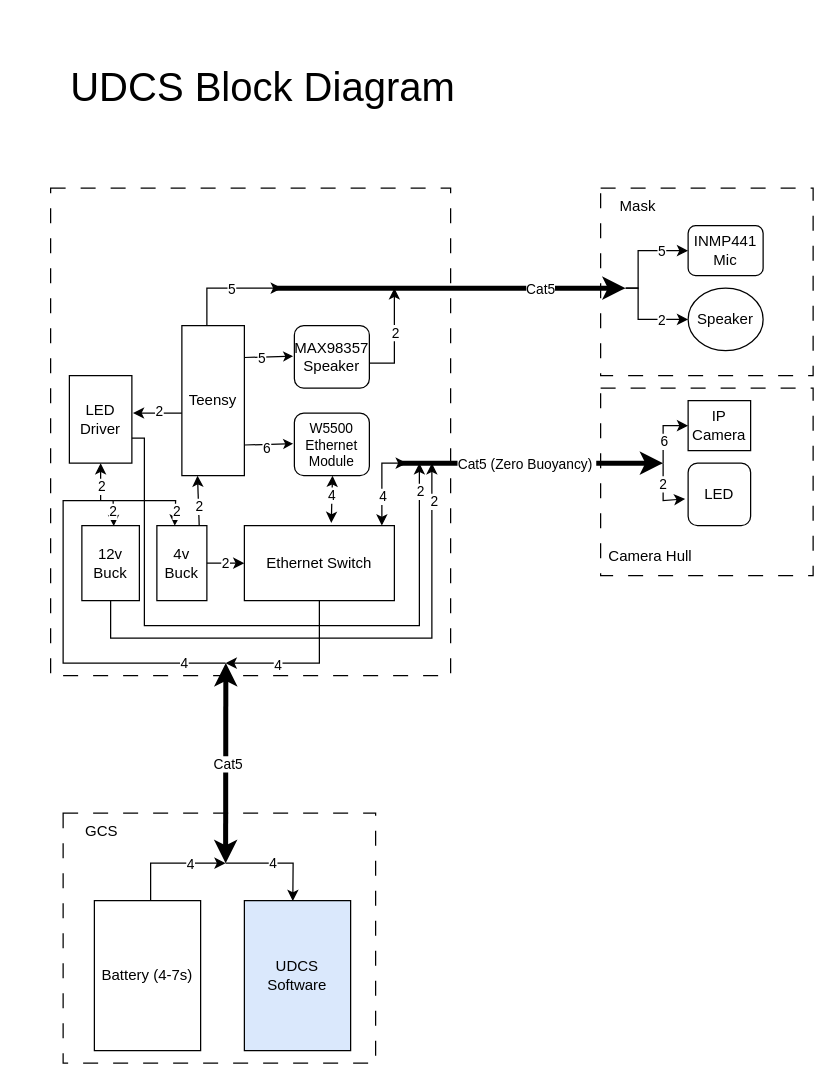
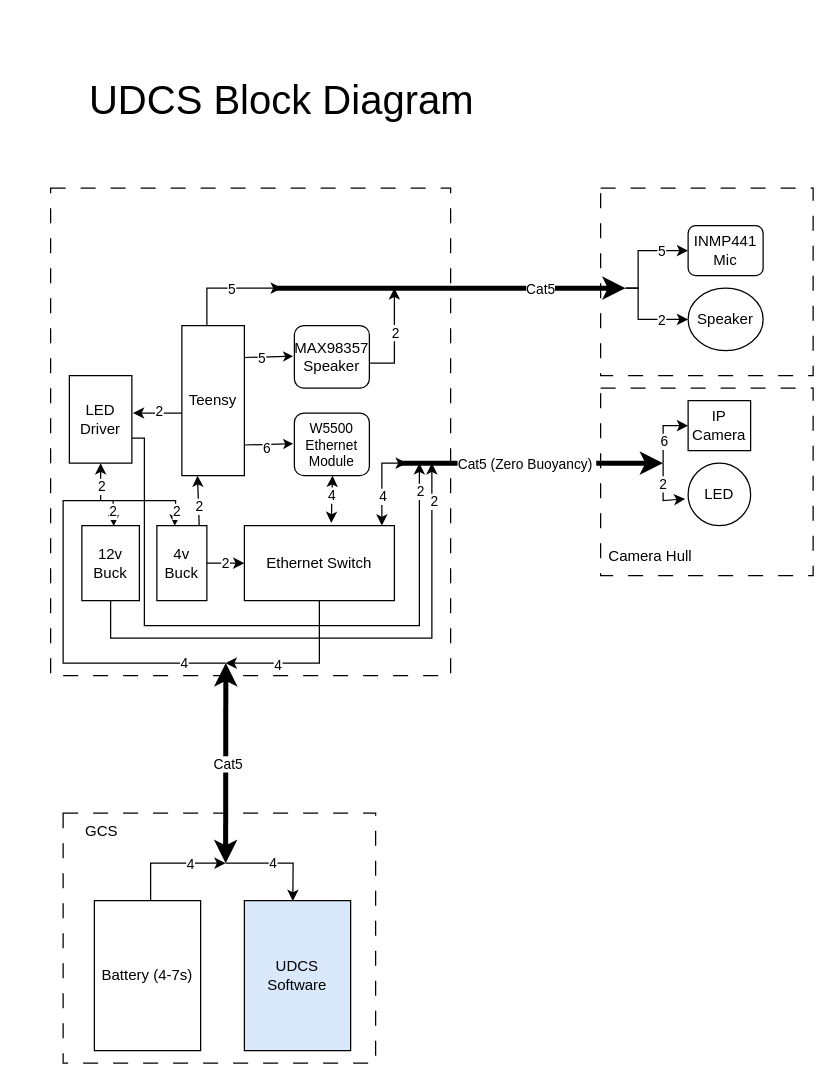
  <mxCell id="0" />
  <mxCell id="1" parent="0" />
  <mxCell id="2" value="" style="rounded=0;whiteSpace=wrap;html=1;fillColor=none;dashed=1;dashPattern=12 12;" vertex="1" parent="1"><mxGeometry x="40" y="150" width="320" height="390" as="geometry" /></mxCell>
  <mxCell id="3" value="Teensy" style="rounded=0;whiteSpace=wrap;html=1;" vertex="1" parent="1"><mxGeometry x="145" y="260" width="50" height="120" as="geometry" /></mxCell>
  <mxCell id="4" value="INMP441&lt;div&gt;Mic&lt;/div&gt;" style="rounded=1;whiteSpace=wrap;html=1;" vertex="1" parent="1"><mxGeometry x="550" y="180" width="60" height="40" as="geometry" /></mxCell>
  <mxCell id="5" value="MAX98357&lt;div&gt;Speaker&lt;/div&gt;" style="rounded=1;whiteSpace=wrap;html=1;" vertex="1" parent="1"><mxGeometry x="235" y="260" width="60" height="50" as="geometry" /></mxCell>
  <mxCell id="6" value="Ethernet Switch" style="rounded=0;whiteSpace=wrap;html=1;" vertex="1" parent="1"><mxGeometry x="195" y="420" width="120" height="60" as="geometry" /></mxCell>
  <mxCell id="7" value="&lt;font style=&quot;font-size: 11px;&quot;&gt;W5500&lt;/font&gt;&lt;div style=&quot;font-size: 11px;&quot;&gt;&lt;font style=&quot;font-size: 11px;&quot;&gt;Ethernet Module&lt;/font&gt;&lt;/div&gt;" style="rounded=1;whiteSpace=wrap;html=1;" vertex="1" parent="1"><mxGeometry x="235" y="330" width="60" height="50" as="geometry" /></mxCell>
  <mxCell id="8" value="" style="endArrow=classic;html=1;rounded=0;entryX=-0.011;entryY=0.161;entryDx=0;entryDy=0;exitX=0.995;exitY=0.087;exitDx=0;exitDy=0;exitPerimeter=0;entryPerimeter=0;endSize=5;startSize=3;strokeWidth=1;" edge="1" parent="1"><mxGeometry width="50" height="50" relative="1" as="geometry"><mxPoint x="195" y="285.5" as="sourcePoint" /><mxPoint x="234" y="284.5" as="targetPoint" /><Array as="points" /></mxGeometry></mxCell>
  <mxCell id="9" value="5" style="edgeLabel;html=1;align=center;verticalAlign=middle;resizable=0;points=[];" vertex="1" connectable="0" parent="8"><mxGeometry x="-0.27" relative="1" as="geometry"><mxPoint as="offset" /></mxGeometry></mxCell>
  <mxCell id="10" value="" style="endArrow=classic;html=1;rounded=0;entryX=-0.011;entryY=0.161;entryDx=0;entryDy=0;exitX=0.995;exitY=0.087;exitDx=0;exitDy=0;exitPerimeter=0;entryPerimeter=0;endSize=5;startSize=3;strokeWidth=1;" edge="1" parent="1"><mxGeometry width="50" height="50" relative="1" as="geometry"><mxPoint x="195" y="355.5" as="sourcePoint" /><mxPoint x="234" y="354.5" as="targetPoint" /><Array as="points" /></mxGeometry></mxCell>
  <mxCell id="11" value="6" style="edgeLabel;html=1;align=center;verticalAlign=middle;resizable=0;points=[];" vertex="1" connectable="0" parent="10"><mxGeometry x="-0.112" y="-2" relative="1" as="geometry"><mxPoint as="offset" /></mxGeometry></mxCell>
  <mxCell id="12" value="Speaker" style="ellipse;whiteSpace=wrap;html=1;" vertex="1" parent="1"><mxGeometry x="550" y="230" width="60" height="50" as="geometry" /></mxCell>
  <mxCell id="13" value="" style="endArrow=classic;html=1;rounded=0;strokeWidth=4;" edge="1" parent="1"><mxGeometry width="50" height="50" relative="1" as="geometry"><mxPoint x="220" y="230" as="sourcePoint" /><mxPoint x="500" y="230" as="targetPoint" /></mxGeometry></mxCell>
  <mxCell id="14" value="Cat5" style="edgeLabel;html=1;align=center;verticalAlign=middle;resizable=0;points=[];" vertex="1" connectable="0" parent="13"><mxGeometry x="-0.038" y="1" relative="1" as="geometry"><mxPoint x="76" y="1" as="offset" /></mxGeometry></mxCell>
  <mxCell id="15" value="" style="endArrow=classic;html=1;rounded=0;" edge="1" parent="1"><mxGeometry width="50" height="50" relative="1" as="geometry"><mxPoint x="165" y="260" as="sourcePoint" /><mxPoint x="225" y="230" as="targetPoint" /><Array as="points"><mxPoint x="165" y="230" /></Array></mxGeometry></mxCell>
  <mxCell id="16" value="5" style="edgeLabel;html=1;align=center;verticalAlign=middle;resizable=0;points=[];" vertex="1" connectable="0" parent="15"><mxGeometry x="0.098" relative="1" as="geometry"><mxPoint as="offset" /></mxGeometry></mxCell>
  <mxCell id="17" value="" style="endArrow=classic;html=1;rounded=0;entryX=0;entryY=0.5;entryDx=0;entryDy=0;" edge="1" parent="1" target="4"><mxGeometry width="50" height="50" relative="1" as="geometry"><mxPoint x="500" y="230" as="sourcePoint" /><mxPoint x="550" y="180" as="targetPoint" /><Array as="points"><mxPoint x="510" y="230" /><mxPoint x="510" y="200" /></Array></mxGeometry></mxCell>
  <mxCell id="18" value="5" style="edgeLabel;html=1;align=center;verticalAlign=middle;resizable=0;points=[];" vertex="1" connectable="0" parent="17"><mxGeometry x="0.445" relative="1" as="geometry"><mxPoint as="offset" /></mxGeometry></mxCell>
  <mxCell id="19" value="" style="endArrow=classic;html=1;rounded=0;" edge="1" parent="1"><mxGeometry width="50" height="50" relative="1" as="geometry"><mxPoint x="295" y="290" as="sourcePoint" /><mxPoint x="315" y="230" as="targetPoint" /><Array as="points"><mxPoint x="315" y="290" /></Array></mxGeometry></mxCell>
  <mxCell id="20" value="2" style="edgeLabel;html=1;align=center;verticalAlign=middle;resizable=0;points=[];" vertex="1" connectable="0" parent="19"><mxGeometry x="0.128" relative="1" as="geometry"><mxPoint as="offset" /></mxGeometry></mxCell>
  <mxCell id="21" value="" style="endArrow=classic;html=1;rounded=0;entryX=0;entryY=0.5;entryDx=0;entryDy=0;" edge="1" parent="1" target="12"><mxGeometry width="50" height="50" relative="1" as="geometry"><mxPoint x="500" y="230" as="sourcePoint" /><mxPoint x="510" y="280" as="targetPoint" /><Array as="points"><mxPoint x="510" y="230" /><mxPoint x="510" y="255" /></Array></mxGeometry></mxCell>
  <mxCell id="22" value="2" style="edgeLabel;html=1;align=center;verticalAlign=middle;resizable=0;points=[];" vertex="1" connectable="0" parent="21"><mxGeometry x="0.408" relative="1" as="geometry"><mxPoint as="offset" /></mxGeometry></mxCell>
  <mxCell id="23" value="" style="endArrow=classic;html=1;rounded=0;exitX=0.5;exitY=1;exitDx=0;exitDy=0;entryX=0.575;entryY=-0.035;entryDx=0;entryDy=0;entryPerimeter=0;startArrow=classic;startFill=1;" edge="1" parent="1"><mxGeometry width="50" height="50" relative="1" as="geometry"><mxPoint x="265.5" y="380" as="sourcePoint" /><mxPoint x="264.5" y="417.9" as="targetPoint" /></mxGeometry></mxCell>
  <mxCell id="24" value="4" style="edgeLabel;html=1;align=center;verticalAlign=middle;resizable=0;points=[];rotation=0;" vertex="1" connectable="0" parent="23"><mxGeometry x="0.24" relative="1" as="geometry"><mxPoint y="-8" as="offset" /></mxGeometry></mxCell>
  <mxCell id="25" value="&lt;div&gt;IP&lt;/div&gt;Camera" style="rounded=0;whiteSpace=wrap;html=1;" vertex="1" parent="1"><mxGeometry x="550" y="320" width="50" height="40" as="geometry" /></mxCell>
- <mxCell id="26" value="LED" style="whiteSpace=wrap;html=1;aspect=fixed;rounded=1;" vertex="1" parent="1"><mxGeometry x="550" y="370" width="50" height="50" as="geometry" /></mxCell>
+ <mxCell id="26" value="LED" style="ellipse;whiteSpace=wrap;html=1;aspect=fixed;" vertex="1" parent="1"><mxGeometry x="550" y="370" width="50" height="50" as="geometry" /></mxCell>
  <mxCell id="27" value="" style="endArrow=classic;html=1;rounded=0;strokeWidth=4;" edge="1" parent="1"><mxGeometry width="50" height="50" relative="1" as="geometry"><mxPoint x="320" y="370" as="sourcePoint" /><mxPoint x="530" y="370" as="targetPoint" /></mxGeometry></mxCell>
  <mxCell id="28" value="Cat5 (Zero Buoyancy)&amp;nbsp;" style="edgeLabel;html=1;align=center;verticalAlign=middle;resizable=0;points=[];" vertex="1" connectable="0" parent="27"><mxGeometry x="-0.038" y="1" relative="1" as="geometry"><mxPoint x="-1" y="1" as="offset" /></mxGeometry></mxCell>
  <mxCell id="29" value="" style="endArrow=classic;html=1;rounded=0;entryX=0;entryY=0.5;entryDx=0;entryDy=0;" edge="1" parent="1" target="25"><mxGeometry width="50" height="50" relative="1" as="geometry"><mxPoint x="530" y="370" as="sourcePoint" /><mxPoint x="549" y="337" as="targetPoint" /><Array as="points"><mxPoint x="530" y="340" /></Array></mxGeometry></mxCell>
  <mxCell id="30" value="6" style="edgeLabel;html=1;align=center;verticalAlign=middle;resizable=0;points=[];" vertex="1" connectable="0" parent="29"><mxGeometry x="-0.268" relative="1" as="geometry"><mxPoint as="offset" /></mxGeometry></mxCell>
  <mxCell id="31" value="" style="endArrow=classic;html=1;rounded=0;startArrow=classic;startFill=1;" edge="1" parent="1"><mxGeometry width="50" height="50" relative="1" as="geometry"><mxPoint x="305" y="420" as="sourcePoint" /><mxPoint x="325" y="370" as="targetPoint" /><Array as="points"><mxPoint x="305" y="370" /></Array></mxGeometry></mxCell>
  <mxCell id="32" value="4" style="edgeLabel;html=1;align=center;verticalAlign=middle;resizable=0;points=[];" vertex="1" connectable="0" parent="31"><mxGeometry x="-0.32" relative="1" as="geometry"><mxPoint as="offset" /></mxGeometry></mxCell>
  <mxCell id="33" value="12v Buck" style="rounded=0;whiteSpace=wrap;html=1;" vertex="1" parent="1"><mxGeometry x="65" y="420" width="46" height="60" as="geometry" /></mxCell>
  <mxCell id="34" value="" style="endArrow=classic;html=1;rounded=0;exitX=0.5;exitY=1;exitDx=0;exitDy=0;" edge="1" parent="1" source="33"><mxGeometry width="50" height="50" relative="1" as="geometry"><mxPoint x="165" y="550" as="sourcePoint" /><mxPoint x="345" y="370" as="targetPoint" /><Array as="points"><mxPoint x="88" y="510" /><mxPoint x="345" y="510" /></Array></mxGeometry></mxCell>
  <mxCell id="35" value="2" style="edgeLabel;html=1;align=center;verticalAlign=middle;resizable=0;points=[];" vertex="1" connectable="0" parent="34"><mxGeometry x="0.858" y="-1" relative="1" as="geometry"><mxPoint as="offset" /></mxGeometry></mxCell>
  <mxCell id="36" value="4v Buck" style="rounded=0;whiteSpace=wrap;html=1;" vertex="1" parent="1"><mxGeometry x="125" y="420" width="40" height="60" as="geometry" /></mxCell>
  <mxCell id="37" value="" style="endArrow=classic;html=1;rounded=0;entryX=0;entryY=0.5;entryDx=0;entryDy=0;" edge="1" parent="1" target="6"><mxGeometry width="50" height="50" relative="1" as="geometry"><mxPoint x="165" y="450" as="sourcePoint" /><mxPoint x="215" y="400" as="targetPoint" /></mxGeometry></mxCell>
  <mxCell id="38" value="2" style="edgeLabel;html=1;align=center;verticalAlign=middle;resizable=0;points=[];" vertex="1" connectable="0" parent="37"><mxGeometry x="-0.082" y="1" relative="1" as="geometry"><mxPoint as="offset" /></mxGeometry></mxCell>
  <mxCell id="39" value="" style="endArrow=classic;html=1;rounded=0;entryX=0.25;entryY=1;entryDx=0;entryDy=0;exitX=0.847;exitY=0.006;exitDx=0;exitDy=0;exitPerimeter=0;" edge="1" parent="1" source="36" target="3"><mxGeometry width="50" height="50" relative="1" as="geometry"><mxPoint x="145" y="420" as="sourcePoint" /><mxPoint x="195" y="370" as="targetPoint" /></mxGeometry></mxCell>
  <mxCell id="40" value="2" style="edgeLabel;html=1;align=center;verticalAlign=middle;resizable=0;points=[];" vertex="1" connectable="0" parent="39"><mxGeometry x="-0.194" relative="1" as="geometry"><mxPoint as="offset" /></mxGeometry></mxCell>
  <mxCell id="41" value="LED Driver" style="rounded=0;whiteSpace=wrap;html=1;" vertex="1" parent="1"><mxGeometry x="55" y="300" width="50" height="70" as="geometry" /></mxCell>
  <mxCell id="42" value="" style="endArrow=classic;html=1;rounded=0;entryX=1.017;entryY=0.427;entryDx=0;entryDy=0;entryPerimeter=0;" edge="1" parent="1" target="41"><mxGeometry width="50" height="50" relative="1" as="geometry"><mxPoint x="145" y="330" as="sourcePoint" /><mxPoint x="195" y="280" as="targetPoint" /></mxGeometry></mxCell>
  <mxCell id="43" value="2" style="edgeLabel;html=1;align=center;verticalAlign=middle;resizable=0;points=[];" vertex="1" connectable="0" parent="42"><mxGeometry x="-0.024" y="-1" relative="1" as="geometry"><mxPoint as="offset" /></mxGeometry></mxCell>
  <mxCell id="44" value="" style="endArrow=classic;html=1;rounded=0;" edge="1" parent="1"><mxGeometry width="50" height="50" relative="1" as="geometry"><mxPoint x="105" y="350" as="sourcePoint" /><mxPoint x="335" y="370" as="targetPoint" /><Array as="points"><mxPoint x="115" y="350" /><mxPoint x="115" y="500" /><mxPoint x="335" y="500" /></Array></mxGeometry></mxCell>
  <mxCell id="45" value="2" style="edgeLabel;html=1;align=center;verticalAlign=middle;resizable=0;points=[];" vertex="1" connectable="0" parent="44"><mxGeometry x="0.914" relative="1" as="geometry"><mxPoint as="offset" /></mxGeometry></mxCell>
  <mxCell id="46" value="" style="rounded=0;whiteSpace=wrap;html=1;fillColor=none;dashed=1;dashPattern=12 12;" vertex="1" parent="1"><mxGeometry x="480" y="150" width="170" height="150" as="geometry" /></mxCell>
  <mxCell id="47" value="" style="endArrow=classic;html=1;rounded=0;entryX=-0.046;entryY=0.572;entryDx=0;entryDy=0;entryPerimeter=0;" edge="1" parent="1" target="26"><mxGeometry width="50" height="50" relative="1" as="geometry"><mxPoint x="530" y="370" as="sourcePoint" /><mxPoint x="530" y="390" as="targetPoint" /><Array as="points"><mxPoint x="530" y="400" /></Array></mxGeometry></mxCell>
  <mxCell id="48" value="2" style="edgeLabel;html=1;align=center;verticalAlign=middle;resizable=0;points=[];" vertex="1" connectable="0" parent="47"><mxGeometry x="-0.324" y="-1" relative="1" as="geometry"><mxPoint as="offset" /></mxGeometry></mxCell>
  <mxCell id="49" value="Camera Hull" style="text;strokeColor=none;align=center;fillColor=none;html=1;verticalAlign=middle;whiteSpace=wrap;rounded=0;" vertex="1" parent="1"><mxGeometry x="480" y="430" width="80" height="30" as="geometry" /></mxCell>
- <mxCell id="50" value="Mask" style="text;strokeColor=none;align=center;fillColor=none;html=1;verticalAlign=middle;whiteSpace=wrap;rounded=0;" vertex="1" parent="1"><mxGeometry x="480" y="150" width="60" height="30" as="geometry" /></mxCell>
  <mxCell id="51" value="" style="rounded=0;whiteSpace=wrap;html=1;fillColor=none;dashed=1;dashPattern=12 12;" vertex="1" parent="1"><mxGeometry x="480" y="310" width="170" height="150" as="geometry" /></mxCell>
  <mxCell id="52" value="Battery (4-7s)" style="rounded=0;whiteSpace=wrap;html=1;" vertex="1" parent="1"><mxGeometry x="75" y="720" width="85" height="120" as="geometry" /></mxCell>
  <mxCell id="53" value="UDCS Software" style="rounded=0;whiteSpace=wrap;html=1;fillColor=#dae8fc;" vertex="1" parent="1"><mxGeometry x="195" y="720" width="85" height="120" as="geometry" /></mxCell>
  <mxCell id="54" value="" style="endArrow=classic;html=1;rounded=0;strokeWidth=4;exitX=0.438;exitY=0.974;exitDx=0;exitDy=0;exitPerimeter=0;startArrow=classic;startFill=1;" edge="1" parent="1" source="2"><mxGeometry width="50" height="50" relative="1" as="geometry"><mxPoint x="180" y="570" as="sourcePoint" /><mxPoint x="180" y="690" as="targetPoint" /></mxGeometry></mxCell>
  <mxCell id="55" value="Cat5" style="edgeLabel;html=1;align=center;verticalAlign=middle;resizable=0;points=[];" vertex="1" connectable="0" parent="54"><mxGeometry x="0.011" y="1" relative="1" as="geometry"><mxPoint as="offset" /></mxGeometry></mxCell>
  <mxCell id="56" value="" style="endArrow=classic;html=1;rounded=0;exitX=0.5;exitY=1;exitDx=0;exitDy=0;" edge="1" parent="1" source="6"><mxGeometry width="50" height="50" relative="1" as="geometry"><mxPoint x="260" y="556.774" as="sourcePoint" /><mxPoint x="180" y="530" as="targetPoint" /><Array as="points"><mxPoint x="255" y="530" /></Array></mxGeometry></mxCell>
  <mxCell id="57" value="4" style="edgeLabel;html=1;align=center;verticalAlign=middle;resizable=0;points=[];" vertex="1" connectable="0" parent="56"><mxGeometry x="0.336" y="1" relative="1" as="geometry"><mxPoint as="offset" /></mxGeometry></mxCell>
  <mxCell id="58" value="" style="endArrow=classic;html=1;rounded=0;entryX=0.555;entryY=0.006;entryDx=0;entryDy=0;entryPerimeter=0;" edge="1" parent="1" target="33"><mxGeometry width="50" height="50" relative="1" as="geometry"><mxPoint x="180" y="530" as="sourcePoint" /><mxPoint x="80" y="400" as="targetPoint" /><Array as="points"><mxPoint x="50" y="530" /><mxPoint x="50" y="400" /><mxPoint x="90" y="400" /></Array></mxGeometry></mxCell>
  <mxCell id="59" value="2" style="edgeLabel;html=1;align=center;verticalAlign=middle;resizable=0;points=[];" vertex="1" connectable="0" parent="58"><mxGeometry x="0.92" y="-1" relative="1" as="geometry"><mxPoint as="offset" /></mxGeometry></mxCell>
  <mxCell id="60" value="4" style="edgeLabel;html=1;align=center;verticalAlign=middle;resizable=0;points=[];" vertex="1" connectable="0" parent="58"><mxGeometry x="-0.79" y="-1" relative="1" as="geometry"><mxPoint as="offset" /></mxGeometry></mxCell>
  <mxCell id="61" value="" style="endArrow=classic;html=1;rounded=0;entryX=0.356;entryY=0.001;entryDx=0;entryDy=0;entryPerimeter=0;" edge="1" parent="1" target="36"><mxGeometry width="50" height="50" relative="1" as="geometry"><mxPoint x="90" y="400" as="sourcePoint" /><mxPoint x="140" y="350" as="targetPoint" /><Array as="points"><mxPoint x="140" y="400" /></Array></mxGeometry></mxCell>
  <mxCell id="62" value="2" style="edgeLabel;html=1;align=center;verticalAlign=middle;resizable=0;points=[];" vertex="1" connectable="0" parent="61"><mxGeometry x="0.663" y="1" relative="1" as="geometry"><mxPoint as="offset" /></mxGeometry></mxCell>
  <mxCell id="63" value="" style="endArrow=classic;html=1;rounded=0;" edge="1" parent="1"><mxGeometry width="50" height="50" relative="1" as="geometry"><mxPoint x="80" y="400" as="sourcePoint" /><mxPoint x="80" y="370" as="targetPoint" /></mxGeometry></mxCell>
  <mxCell id="64" value="2" style="edgeLabel;html=1;align=center;verticalAlign=middle;resizable=0;points=[];" vertex="1" connectable="0" parent="63"><mxGeometry x="-0.176" relative="1" as="geometry"><mxPoint as="offset" /></mxGeometry></mxCell>
  <mxCell id="65" value="" style="endArrow=classic;html=1;rounded=0;" edge="1" parent="1"><mxGeometry width="50" height="50" relative="1" as="geometry"><mxPoint x="120" y="720" as="sourcePoint" /><mxPoint x="180" y="690" as="targetPoint" /><Array as="points"><mxPoint x="120" y="690" /></Array></mxGeometry></mxCell>
  <mxCell id="66" value="4" style="edgeLabel;html=1;align=center;verticalAlign=middle;resizable=0;points=[];" vertex="1" connectable="0" parent="65"><mxGeometry x="0.345" relative="1" as="geometry"><mxPoint as="offset" /></mxGeometry></mxCell>
  <mxCell id="67" value="" style="endArrow=classic;html=1;rounded=0;entryX=0.456;entryY=0.003;entryDx=0;entryDy=0;entryPerimeter=0;" edge="1" parent="1" target="53"><mxGeometry width="50" height="50" relative="1" as="geometry"><mxPoint x="180" y="690" as="sourcePoint" /><mxPoint x="230" y="690" as="targetPoint" /><Array as="points"><mxPoint x="234" y="690" /></Array></mxGeometry></mxCell>
  <mxCell id="68" value="4" style="edgeLabel;html=1;align=center;verticalAlign=middle;resizable=0;points=[];" vertex="1" connectable="0" parent="67"><mxGeometry x="-0.115" y="1" relative="1" as="geometry"><mxPoint as="offset" /></mxGeometry></mxCell>
  <mxCell id="69" value="" style="rounded=0;whiteSpace=wrap;html=1;fillColor=none;dashed=1;dashPattern=12 12;" vertex="1" parent="1"><mxGeometry x="50" y="650" width="250" height="200" as="geometry" /></mxCell>
  <mxCell id="70" value="GCS" style="text;strokeColor=none;align=center;fillColor=none;html=1;verticalAlign=middle;whiteSpace=wrap;rounded=0;" vertex="1" parent="1"><mxGeometry x="51" y="650" width="60" height="30" as="geometry" /></mxCell>
- <mxCell id="71" value="&lt;font style=&quot;font-size: 32px;&quot;&gt;UDCS Block Diagram&lt;/font&gt;" style="text;strokeColor=none;align=center;fillColor=none;html=1;verticalAlign=middle;whiteSpace=wrap;rounded=0;" vertex="1" parent="1"><mxGeometry x="5" y="10" width="410" height="120" as="geometry" /></mxCell>
+ <mxCell id="71" value="&lt;font style=&quot;font-size: 32px;&quot;&gt;UDCS Block Diagram&lt;/font&gt;" style="text;strokeColor=none;align=center;fillColor=none;html=1;verticalAlign=middle;whiteSpace=wrap;rounded=0;" vertex="1" parent="1"><mxGeometry x="20" y="20" width="410" height="120" as="geometry" /></mxCell>
